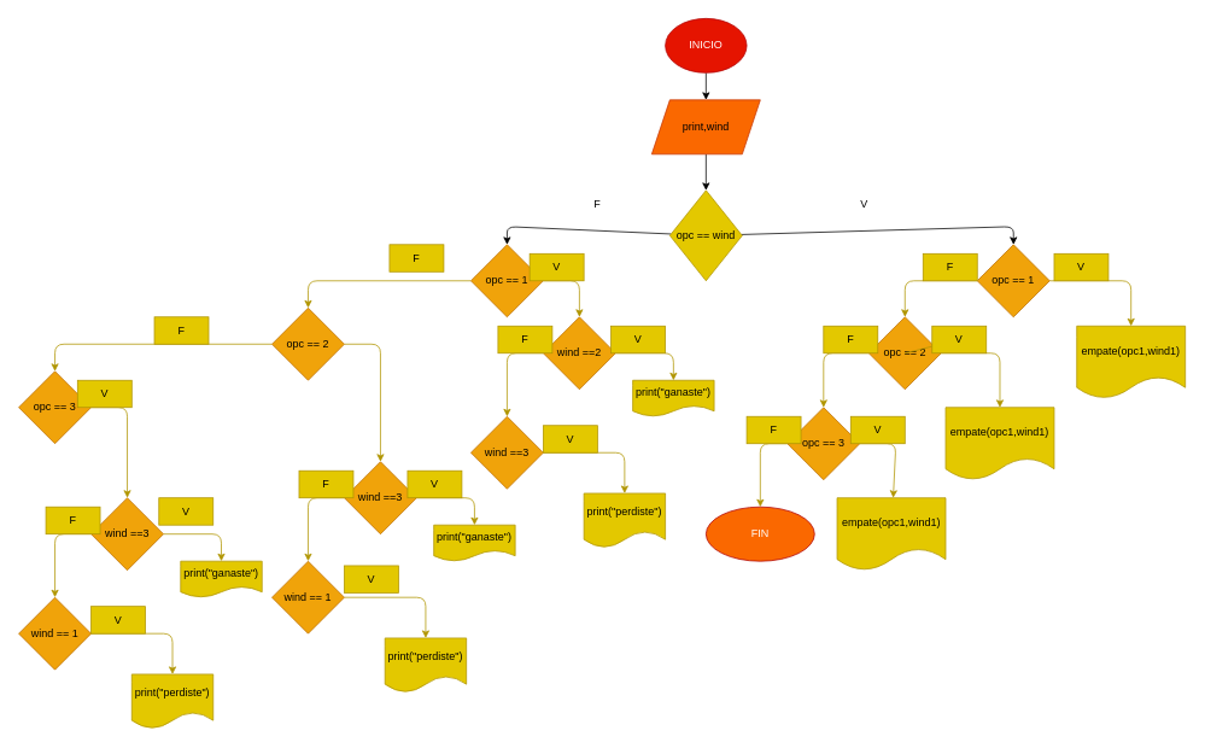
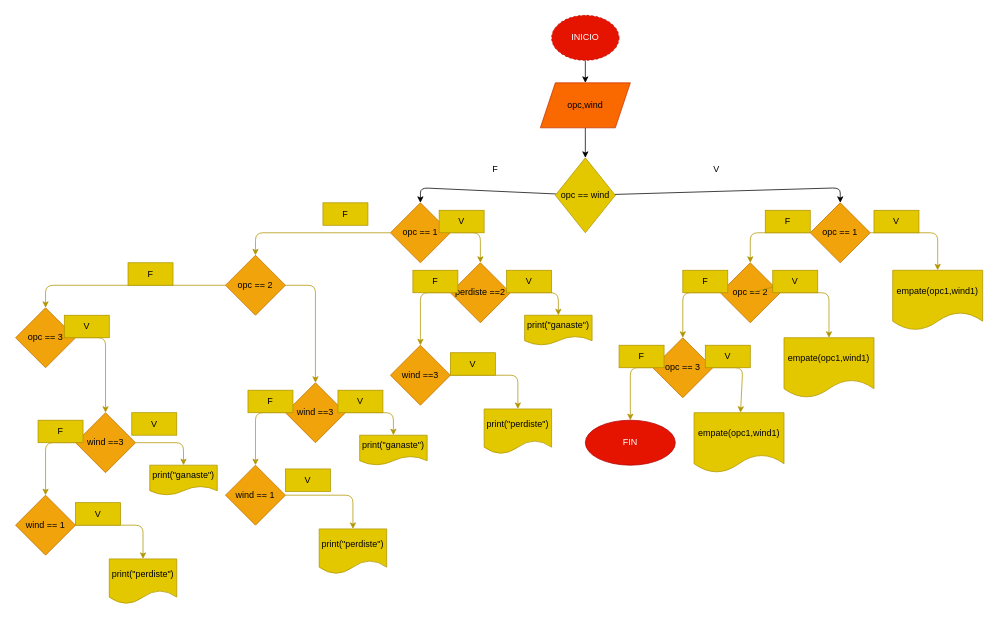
  <mxCell id="0" />
  <mxCell id="1" parent="0" />
  <mxCell id="2" value="" style="edgeStyle=none;html=1;" edge="1" parent="1" source="3" target="5"><mxGeometry relative="1" as="geometry" /></mxCell>
- <mxCell id="3" value="INICIO" style="ellipse;whiteSpace=wrap;html=1;fillColor=#e51400;fontColor=#ffffff;strokeColor=#B20000;" vertex="1" parent="1"><mxGeometry x="735" y="20" width="90" height="60" as="geometry" /></mxCell>
+ <mxCell id="3" value="INICIO" style="ellipse;whiteSpace=wrap;html=1;fillColor=#e51400;fontColor=#ffffff;strokeColor=#B20000;dashed=1;" vertex="1" parent="1"><mxGeometry x="735" y="20" width="90" height="60" as="geometry" /></mxCell>
  <mxCell id="4" value="" style="edgeStyle=none;html=1;" edge="1" parent="1" source="5" target="8"><mxGeometry relative="1" as="geometry" /></mxCell>
- <mxCell id="5" value="print,wind" style="shape=parallelogram;perimeter=parallelogramPerimeter;whiteSpace=wrap;html=1;fixedSize=1;fillColor=#fa6800;fontColor=#000000;strokeColor=#C73500;" vertex="1" parent="1"><mxGeometry x="720" y="110" width="120" height="60" as="geometry" /></mxCell>
+ <mxCell id="5" value="opc,wind" style="shape=parallelogram;perimeter=parallelogramPerimeter;whiteSpace=wrap;html=1;fixedSize=1;fillColor=#fa6800;fontColor=#000000;strokeColor=#C73500;" vertex="1" parent="1"><mxGeometry x="720" y="110" width="120" height="60" as="geometry" /></mxCell>
  <mxCell id="6" value="" style="edgeStyle=none;html=1;" edge="1" parent="1" source="8" target="11"><mxGeometry relative="1" as="geometry"><Array as="points"><mxPoint x="1120" y="250" /></Array></mxGeometry></mxCell>
  <mxCell id="7" value="" style="edgeStyle=none;html=1;" edge="1" parent="1" source="8" target="24"><mxGeometry relative="1" as="geometry"><Array as="points"><mxPoint x="560" y="250" /></Array></mxGeometry></mxCell>
  <mxCell id="8" value="opc == wind" style="rhombus;whiteSpace=wrap;html=1;fillColor=#e3c800;fontColor=#000000;strokeColor=#B09500;" vertex="1" parent="1"><mxGeometry x="740" y="210" width="80" height="100" as="geometry" /></mxCell>
  <mxCell id="9" value="" style="edgeStyle=none;html=1;fillColor=#e3c800;strokeColor=#B09500;" edge="1" parent="1" source="11" target="12"><mxGeometry relative="1" as="geometry"><Array as="points"><mxPoint x="1250" y="310" /></Array></mxGeometry></mxCell>
  <mxCell id="10" value="" style="edgeStyle=none;html=1;fillColor=#e3c800;strokeColor=#B09500;" edge="1" parent="1" source="11" target="15"><mxGeometry relative="1" as="geometry"><Array as="points"><mxPoint x="1000" y="310" /></Array></mxGeometry></mxCell>
  <mxCell id="11" value="opc == 1" style="rhombus;whiteSpace=wrap;html=1;fillColor=#f0a30a;fontColor=#000000;strokeColor=#BD7000;" vertex="1" parent="1"><mxGeometry x="1080" y="270" width="80" height="80" as="geometry" /></mxCell>
  <mxCell id="12" value="empate(opc1,wind1)" style="shape=document;whiteSpace=wrap;html=1;boundedLbl=1;fillColor=#e3c800;fontColor=#000000;strokeColor=#B09500;" vertex="1" parent="1"><mxGeometry x="1190" y="360" width="120" height="80" as="geometry" /></mxCell>
  <mxCell id="13" value="" style="edgeStyle=none;html=1;startArrow=none;exitX=0;exitY=1;exitDx=0;exitDy=0;fillColor=#e3c800;strokeColor=#B09500;" edge="1" parent="1" source="62" target="16"><mxGeometry relative="1" as="geometry"><Array as="points"><mxPoint x="1105" y="390" /></Array></mxGeometry></mxCell>
  <mxCell id="14" value="" style="edgeStyle=none;html=1;fillColor=#e3c800;strokeColor=#B09500;" edge="1" parent="1" source="15" target="19"><mxGeometry relative="1" as="geometry"><Array as="points"><mxPoint x="910" y="390" /></Array></mxGeometry></mxCell>
  <mxCell id="15" value="opc == 2" style="rhombus;whiteSpace=wrap;html=1;fillColor=#f0a30a;fontColor=#000000;strokeColor=#BD7000;" vertex="1" parent="1"><mxGeometry x="960" y="350" width="80" height="80" as="geometry" /></mxCell>
  <mxCell id="16" value="&lt;span&gt;empate(opc1,wind1)&lt;/span&gt;" style="shape=document;whiteSpace=wrap;html=1;boundedLbl=1;fillColor=#e3c800;fontColor=#000000;strokeColor=#B09500;" vertex="1" parent="1"><mxGeometry x="1045" y="450" width="120" height="80" as="geometry" /></mxCell>
  <mxCell id="17" value="" style="edgeStyle=none;html=1;fillColor=#e3c800;strokeColor=#B09500;" edge="1" parent="1" source="19" target="20"><mxGeometry relative="1" as="geometry"><Array as="points"><mxPoint x="990" y="490" /></Array></mxGeometry></mxCell>
  <mxCell id="18" value="" style="edgeStyle=none;html=1;fillColor=#e3c800;strokeColor=#B09500;" edge="1" parent="1" source="19" target="21"><mxGeometry relative="1" as="geometry"><Array as="points"><mxPoint x="840" y="490" /></Array></mxGeometry></mxCell>
  <mxCell id="19" value="opc == 3" style="rhombus;whiteSpace=wrap;html=1;fillColor=#f0a30a;fontColor=#000000;strokeColor=#BD7000;" vertex="1" parent="1"><mxGeometry x="870" y="450" width="80" height="80" as="geometry" /></mxCell>
  <mxCell id="20" value="&lt;span&gt;empate(opc1,wind1)&lt;/span&gt;" style="shape=document;whiteSpace=wrap;html=1;boundedLbl=1;fillColor=#e3c800;fontColor=#000000;strokeColor=#B09500;" vertex="1" parent="1"><mxGeometry x="925" y="550" width="120" height="80" as="geometry" /></mxCell>
- <mxCell id="21" value="FIN&lt;br&gt;" style="ellipse;whiteSpace=wrap;html=1;fillColor=#fa6800;fontColor=#ffffff;strokeColor=#B20000;" vertex="1" parent="1"><mxGeometry x="780" y="560" width="120" height="60" as="geometry" /></mxCell>
+ <mxCell id="21" value="FIN&lt;br&gt;" style="ellipse;whiteSpace=wrap;html=1;fillColor=#e51400;fontColor=#ffffff;strokeColor=#B20000;" vertex="1" parent="1"><mxGeometry x="780" y="560" width="120" height="60" as="geometry" /></mxCell>
  <mxCell id="22" value="" style="edgeStyle=none;html=1;startArrow=none;fillColor=#e3c800;strokeColor=#B09500;" edge="1" parent="1" source="67" target="27"><mxGeometry relative="1" as="geometry"><Array as="points"><mxPoint x="600" y="310" /><mxPoint x="640" y="310" /></Array></mxGeometry></mxCell>
  <mxCell id="23" value="" style="edgeStyle=none;html=1;fillColor=#e3c800;strokeColor=#B09500;" edge="1" parent="1" source="24" target="34"><mxGeometry relative="1" as="geometry"><Array as="points"><mxPoint x="340" y="310" /></Array></mxGeometry></mxCell>
  <mxCell id="24" value="opc == 1" style="rhombus;whiteSpace=wrap;html=1;fillColor=#f0a30a;fontColor=#000000;strokeColor=#BD7000;" vertex="1" parent="1"><mxGeometry x="520" y="270" width="80" height="80" as="geometry" /></mxCell>
  <mxCell id="25" value="" style="edgeStyle=none;html=1;exitX=1;exitY=0.5;exitDx=0;exitDy=0;fillColor=#e3c800;strokeColor=#B09500;" edge="1" parent="1" source="27" target="28"><mxGeometry relative="1" as="geometry"><mxPoint x="780" y="380" as="sourcePoint" /><Array as="points"><mxPoint x="744" y="390" /></Array></mxGeometry></mxCell>
  <mxCell id="26" value="" style="edgeStyle=none;html=1;fillColor=#e3c800;strokeColor=#B09500;" edge="1" parent="1" source="27" target="30"><mxGeometry relative="1" as="geometry"><Array as="points"><mxPoint x="560" y="390" /></Array></mxGeometry></mxCell>
- <mxCell id="27" value="wind ==2" style="rhombus;whiteSpace=wrap;html=1;fillColor=#f0a30a;fontColor=#000000;strokeColor=#BD7000;" vertex="1" parent="1"><mxGeometry x="600" y="350" width="80" height="80" as="geometry" /></mxCell>
+ <mxCell id="27" value="perdiste ==2" style="rhombus;whiteSpace=wrap;html=1;fillColor=#f0a30a;fontColor=#000000;strokeColor=#BD7000;" vertex="1" parent="1"><mxGeometry x="600" y="350" width="80" height="80" as="geometry" /></mxCell>
  <mxCell id="28" value="print(&quot;ganaste&quot;)" style="shape=document;whiteSpace=wrap;html=1;boundedLbl=1;fillColor=#e3c800;fontColor=#000000;strokeColor=#B09500;" vertex="1" parent="1"><mxGeometry x="699" y="420" width="90" height="40" as="geometry" /></mxCell>
  <mxCell id="29" value="" style="edgeStyle=none;html=1;fillColor=#e3c800;strokeColor=#B09500;" edge="1" parent="1" source="30" target="31"><mxGeometry relative="1" as="geometry"><Array as="points"><mxPoint x="690" y="500" /></Array></mxGeometry></mxCell>
  <mxCell id="30" value="wind ==3" style="rhombus;whiteSpace=wrap;html=1;fillColor=#f0a30a;fontColor=#000000;strokeColor=#BD7000;" vertex="1" parent="1"><mxGeometry x="520" y="460" width="80" height="80" as="geometry" /></mxCell>
  <mxCell id="31" value="&lt;span&gt;print(&quot;perdiste&quot;)&lt;/span&gt;" style="shape=document;whiteSpace=wrap;html=1;boundedLbl=1;fillColor=#e3c800;fontColor=#000000;strokeColor=#B09500;" vertex="1" parent="1"><mxGeometry x="645" y="545" width="90" height="60" as="geometry" /></mxCell>
  <mxCell id="32" style="edgeStyle=none;html=1;entryX=0.5;entryY=0;entryDx=0;entryDy=0;fillColor=#e3c800;strokeColor=#B09500;" edge="1" parent="1" source="34" target="37"><mxGeometry relative="1" as="geometry"><Array as="points"><mxPoint x="420" y="380" /></Array></mxGeometry></mxCell>
  <mxCell id="33" value="" style="edgeStyle=none;html=1;fillColor=#e3c800;strokeColor=#B09500;" edge="1" parent="1" source="34" target="43"><mxGeometry relative="1" as="geometry"><Array as="points"><mxPoint x="60" y="380" /></Array></mxGeometry></mxCell>
  <mxCell id="34" value="opc == 2" style="rhombus;whiteSpace=wrap;html=1;fillColor=#f0a30a;fontColor=#000000;strokeColor=#BD7000;" vertex="1" parent="1"><mxGeometry x="300" y="340" width="80" height="80" as="geometry" /></mxCell>
  <mxCell id="35" value="" style="edgeStyle=none;html=1;exitX=1;exitY=0.5;exitDx=0;exitDy=0;fillColor=#e3c800;strokeColor=#B09500;" edge="1" parent="1" source="37" target="38"><mxGeometry relative="1" as="geometry"><mxPoint x="560" y="540" as="sourcePoint" /><Array as="points"><mxPoint x="524" y="550" /></Array></mxGeometry></mxCell>
  <mxCell id="36" value="" style="edgeStyle=none;html=1;fillColor=#e3c800;strokeColor=#B09500;" edge="1" parent="1" source="37" target="40"><mxGeometry relative="1" as="geometry"><Array as="points"><mxPoint x="340" y="550" /></Array></mxGeometry></mxCell>
  <mxCell id="37" value="wind ==3" style="rhombus;whiteSpace=wrap;html=1;fillColor=#f0a30a;fontColor=#000000;strokeColor=#BD7000;" vertex="1" parent="1"><mxGeometry x="380" y="510" width="80" height="80" as="geometry" /></mxCell>
  <mxCell id="38" value="print(&quot;ganaste&quot;)" style="shape=document;whiteSpace=wrap;html=1;boundedLbl=1;fillColor=#e3c800;fontColor=#000000;strokeColor=#B09500;" vertex="1" parent="1"><mxGeometry x="479" y="580" width="90" height="40" as="geometry" /></mxCell>
  <mxCell id="39" value="" style="edgeStyle=none;html=1;fillColor=#e3c800;strokeColor=#B09500;" edge="1" parent="1" source="40" target="41"><mxGeometry relative="1" as="geometry"><Array as="points"><mxPoint x="470" y="660" /></Array></mxGeometry></mxCell>
  <mxCell id="40" value="wind == 1" style="rhombus;whiteSpace=wrap;html=1;fillColor=#f0a30a;fontColor=#000000;strokeColor=#BD7000;" vertex="1" parent="1"><mxGeometry x="300" y="620" width="80" height="80" as="geometry" /></mxCell>
  <mxCell id="41" value="&lt;span&gt;print(&quot;perdiste&quot;)&lt;/span&gt;" style="shape=document;whiteSpace=wrap;html=1;boundedLbl=1;fillColor=#e3c800;fontColor=#000000;strokeColor=#B09500;" vertex="1" parent="1"><mxGeometry x="425" y="705" width="90" height="60" as="geometry" /></mxCell>
  <mxCell id="42" style="edgeStyle=none;html=1;entryX=0.5;entryY=0;entryDx=0;entryDy=0;fillColor=#e3c800;strokeColor=#B09500;" edge="1" parent="1" source="43" target="46"><mxGeometry relative="1" as="geometry"><Array as="points"><mxPoint x="140" y="450" /></Array></mxGeometry></mxCell>
  <mxCell id="43" value="opc == 3" style="rhombus;whiteSpace=wrap;html=1;fillColor=#f0a30a;fontColor=#000000;strokeColor=#BD7000;" vertex="1" parent="1"><mxGeometry x="20" y="410" width="80" height="80" as="geometry" /></mxCell>
  <mxCell id="44" value="" style="edgeStyle=none;html=1;exitX=1;exitY=0.5;exitDx=0;exitDy=0;fillColor=#e3c800;strokeColor=#B09500;" edge="1" parent="1" source="46" target="47"><mxGeometry relative="1" as="geometry"><mxPoint x="280" y="580" as="sourcePoint" /><Array as="points"><mxPoint x="244" y="590" /></Array></mxGeometry></mxCell>
  <mxCell id="45" value="" style="edgeStyle=none;html=1;fillColor=#e3c800;strokeColor=#B09500;" edge="1" parent="1" source="46" target="49"><mxGeometry relative="1" as="geometry"><Array as="points"><mxPoint x="60" y="590" /></Array></mxGeometry></mxCell>
  <mxCell id="46" value="wind ==3" style="rhombus;whiteSpace=wrap;html=1;fillColor=#f0a30a;fontColor=#000000;strokeColor=#BD7000;" vertex="1" parent="1"><mxGeometry x="100" y="550" width="80" height="80" as="geometry" /></mxCell>
  <mxCell id="47" value="print(&quot;ganaste&quot;)" style="shape=document;whiteSpace=wrap;html=1;boundedLbl=1;fillColor=#e3c800;fontColor=#000000;strokeColor=#B09500;" vertex="1" parent="1"><mxGeometry x="199" y="620" width="90" height="40" as="geometry" /></mxCell>
  <mxCell id="48" value="" style="edgeStyle=none;html=1;fillColor=#e3c800;strokeColor=#B09500;" edge="1" parent="1" source="49" target="50"><mxGeometry relative="1" as="geometry"><Array as="points"><mxPoint x="190" y="700" /></Array></mxGeometry></mxCell>
  <mxCell id="49" value="wind == 1" style="rhombus;whiteSpace=wrap;html=1;fillColor=#f0a30a;fontColor=#000000;strokeColor=#BD7000;" vertex="1" parent="1"><mxGeometry x="20" y="660" width="80" height="80" as="geometry" /></mxCell>
  <mxCell id="50" value="&lt;span&gt;print(&quot;perdiste&quot;)&lt;/span&gt;" style="shape=document;whiteSpace=wrap;html=1;boundedLbl=1;fillColor=#e3c800;fontColor=#000000;strokeColor=#B09500;" vertex="1" parent="1"><mxGeometry x="145" y="745" width="90" height="60" as="geometry" /></mxCell>
  <mxCell id="51" value="F" style="text;html=1;strokeColor=none;fillColor=none;align=center;verticalAlign=middle;whiteSpace=wrap;rounded=0;" vertex="1" parent="1"><mxGeometry x="630" y="210" width="60" height="30" as="geometry" /></mxCell>
  <mxCell id="52" value="V" style="text;html=1;strokeColor=none;fillColor=none;align=center;verticalAlign=middle;whiteSpace=wrap;rounded=0;" vertex="1" parent="1"><mxGeometry x="925" y="210" width="60" height="30" as="geometry" /></mxCell>
  <mxCell id="53" value="F" style="text;html=1;strokeColor=#B09500;fillColor=#e3c800;align=center;verticalAlign=middle;whiteSpace=wrap;rounded=0;fontColor=#000000;" vertex="1" parent="1"><mxGeometry x="430" y="270" width="60" height="30" as="geometry" /></mxCell>
  <mxCell id="54" value="F" style="text;html=1;strokeColor=#B09500;fillColor=#e3c800;align=center;verticalAlign=middle;whiteSpace=wrap;rounded=0;fontColor=#000000;" vertex="1" parent="1"><mxGeometry x="170" y="350" width="60" height="30" as="geometry" /></mxCell>
  <mxCell id="55" value="F" style="text;html=1;strokeColor=#B09500;fillColor=#e3c800;align=center;verticalAlign=middle;whiteSpace=wrap;rounded=0;fontColor=#000000;" vertex="1" parent="1"><mxGeometry x="550" y="360" width="60" height="30" as="geometry" /></mxCell>
  <mxCell id="56" value="F" style="text;html=1;strokeColor=#B09500;fillColor=#e3c800;align=center;verticalAlign=middle;whiteSpace=wrap;rounded=0;fontColor=#000000;" vertex="1" parent="1"><mxGeometry x="1020" y="280" width="60" height="30" as="geometry" /></mxCell>
  <mxCell id="57" value="F" style="text;html=1;strokeColor=#B09500;fillColor=#e3c800;align=center;verticalAlign=middle;whiteSpace=wrap;rounded=0;fontColor=#000000;" vertex="1" parent="1"><mxGeometry x="910" y="360" width="60" height="30" as="geometry" /></mxCell>
  <mxCell id="58" value="F" style="text;html=1;strokeColor=#B09500;fillColor=#e3c800;align=center;verticalAlign=middle;whiteSpace=wrap;rounded=0;fontColor=#000000;" vertex="1" parent="1"><mxGeometry x="825" y="460" width="60" height="30" as="geometry" /></mxCell>
  <mxCell id="59" value="F" style="text;html=1;strokeColor=#B09500;fillColor=#e3c800;align=center;verticalAlign=middle;whiteSpace=wrap;rounded=0;fontColor=#000000;" vertex="1" parent="1"><mxGeometry y="520" width="60" height="30" as="geometry" x="330" /></mxCell>
  <mxCell id="60" value="F" style="text;html=1;strokeColor=#B09500;fillColor=#e3c800;align=center;verticalAlign=middle;whiteSpace=wrap;rounded=0;fontColor=#000000;" vertex="1" parent="1"><mxGeometry x="50" y="560" width="60" height="30" as="geometry" /></mxCell>
  <mxCell id="61" value="V" style="text;html=1;strokeColor=#B09500;fillColor=#e3c800;align=center;verticalAlign=middle;whiteSpace=wrap;rounded=0;fontColor=#000000;" vertex="1" parent="1"><mxGeometry x="1165" y="280" width="60" height="30" as="geometry" /></mxCell>
  <mxCell id="62" value="V" style="text;html=1;strokeColor=#B09500;fillColor=#e3c800;align=center;verticalAlign=middle;whiteSpace=wrap;rounded=0;fontColor=#000000;" vertex="1" parent="1"><mxGeometry x="1030" y="360" width="60" height="30" as="geometry" /></mxCell>
  <mxCell id="63" value="" style="edgeStyle=none;html=1;endArrow=none;fillColor=#e3c800;strokeColor=#B09500;" edge="1" parent="1" source="15" target="62"><mxGeometry relative="1" as="geometry"><mxPoint x="1040" y="390" as="sourcePoint" /><mxPoint x="1105" y="450" as="targetPoint" /><Array as="points" /></mxGeometry></mxCell>
  <mxCell id="64" value="V" style="text;html=1;strokeColor=#B09500;fillColor=#e3c800;align=center;verticalAlign=middle;whiteSpace=wrap;rounded=0;fontColor=#000000;" vertex="1" parent="1"><mxGeometry x="940" y="460" width="60" height="30" as="geometry" /></mxCell>
  <mxCell id="65" value="V" style="text;html=1;strokeColor=#B09500;fillColor=#e3c800;align=center;verticalAlign=middle;whiteSpace=wrap;rounded=0;fontColor=#000000;" vertex="1" parent="1"><mxGeometry x="675" y="360" width="60" height="30" as="geometry" /></mxCell>
  <mxCell id="66" value="V" style="text;html=1;strokeColor=#B09500;fillColor=#e3c800;align=center;verticalAlign=middle;whiteSpace=wrap;rounded=0;fontColor=#000000;" vertex="1" parent="1"><mxGeometry x="600" y="470" width="60" height="30" as="geometry" /></mxCell>
  <mxCell id="67" value="V" style="text;html=1;strokeColor=#B09500;fillColor=#e3c800;align=center;verticalAlign=middle;whiteSpace=wrap;rounded=0;fontColor=#000000;" vertex="1" parent="1"><mxGeometry x="585" y="280" width="60" height="30" as="geometry" /></mxCell>
  <mxCell id="68" value="V" style="text;html=1;strokeColor=#B09500;fillColor=#e3c800;align=center;verticalAlign=middle;whiteSpace=wrap;rounded=0;fontColor=#000000;" vertex="1" parent="1"><mxGeometry x="450" y="520" width="60" height="30" as="geometry" /></mxCell>
  <mxCell id="69" value="V" style="text;html=1;strokeColor=#B09500;fillColor=#e3c800;align=center;verticalAlign=middle;whiteSpace=wrap;rounded=0;fontColor=#000000;" vertex="1" parent="1"><mxGeometry x="85" y="420" width="60" height="30" as="geometry" /></mxCell>
  <mxCell id="70" value="V" style="text;html=1;strokeColor=#B09500;fillColor=#e3c800;align=center;verticalAlign=middle;whiteSpace=wrap;rounded=0;fontColor=#000000;" vertex="1" parent="1"><mxGeometry x="175" y="550" width="60" height="30" as="geometry" /></mxCell>
  <mxCell id="71" value="V" style="text;html=1;strokeColor=#B09500;fillColor=#e3c800;align=center;verticalAlign=middle;whiteSpace=wrap;rounded=0;fontColor=#000000;" vertex="1" parent="1"><mxGeometry x="380" y="625" width="60" height="30" as="geometry" /></mxCell>
  <mxCell id="72" value="V" style="text;html=1;strokeColor=#B09500;fillColor=#e3c800;align=center;verticalAlign=middle;whiteSpace=wrap;rounded=0;fontColor=#000000;" vertex="1" parent="1"><mxGeometry x="100" y="670" width="60" height="30" as="geometry" /></mxCell>
